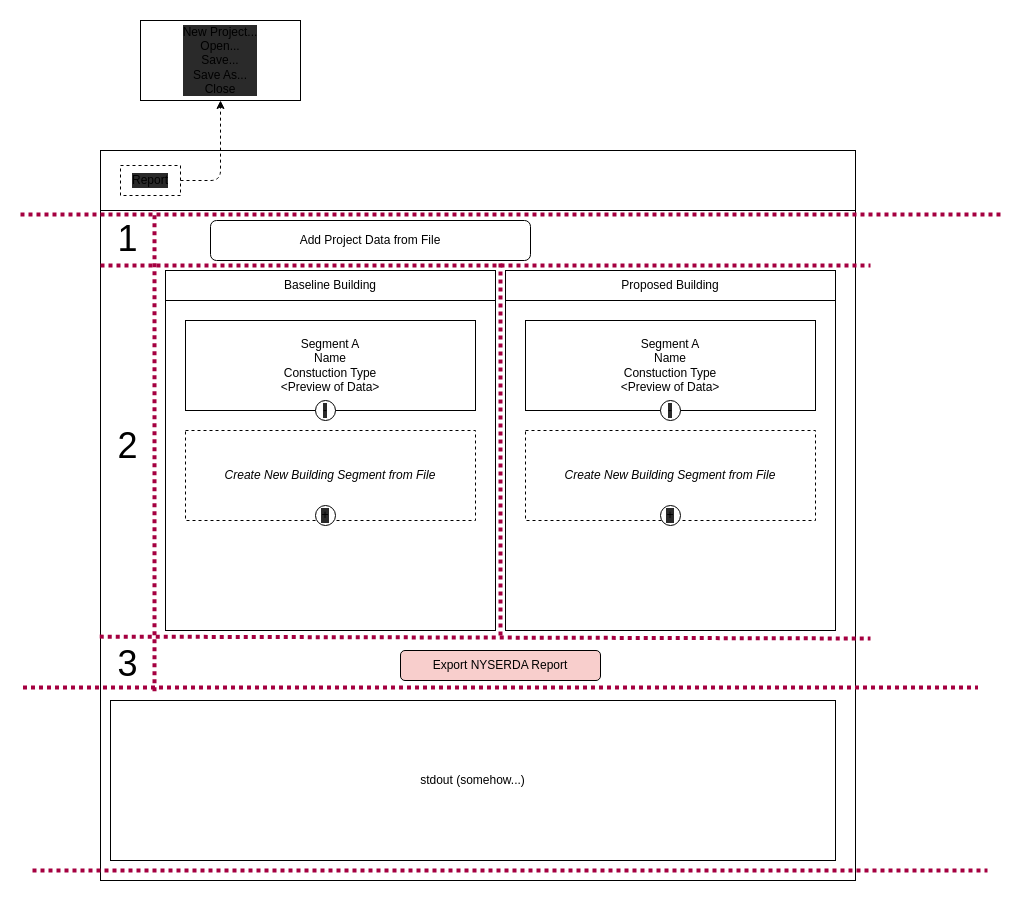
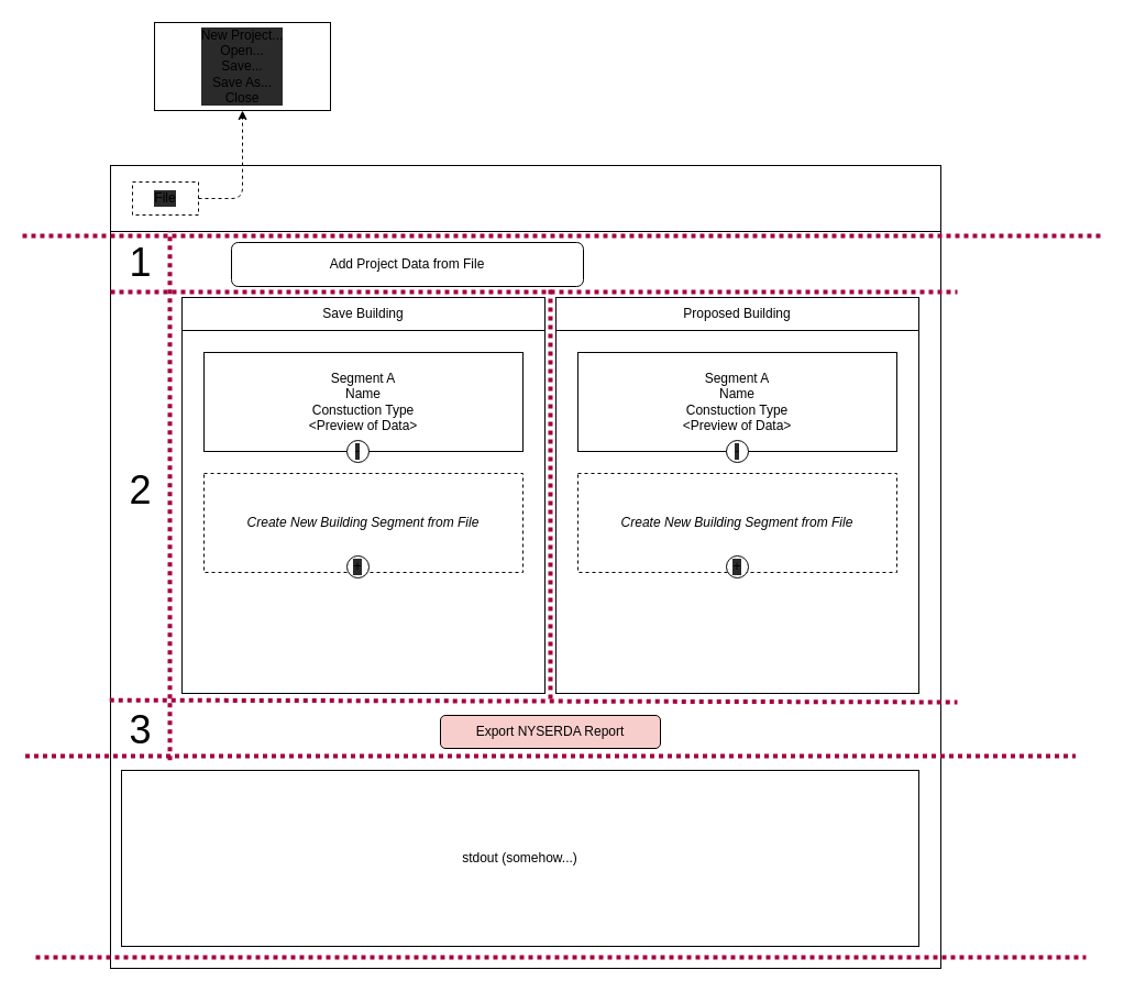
  <mxCell id="0" />
  <mxCell id="1" parent="0" />
  <mxCell id="2" value="" style="rounded=0;whiteSpace=wrap;html=1;" parent="1" vertex="1"><mxGeometry x="100" y="210" width="755" height="670" as="geometry" /></mxCell>
  <mxCell id="3" value="" style="rounded=0;whiteSpace=wrap;html=1;align=left;imageVerticalAlign=top;sketch=0;glass=0;verticalAlign=top;" parent="1" vertex="1"><mxGeometry x="165" y="300" width="330" height="330" as="geometry" /></mxCell>
  <mxCell id="4" value="stdout (somehow...)" style="rounded=0;whiteSpace=wrap;html=1;" parent="1" vertex="1"><mxGeometry x="110" y="700" width="725" height="160" as="geometry" /></mxCell>
  <mxCell id="5" value="Add Project Data from File" style="rounded=1;whiteSpace=wrap;html=1;align=center;" parent="1" vertex="1"><mxGeometry x="210" y="220" width="320" height="40" as="geometry" /></mxCell>
  <mxCell id="6" value="" style="rounded=0;whiteSpace=wrap;html=1;glass=0;labelBackgroundColor=#2a2a2a;sketch=0;fontColor=none;" parent="1" vertex="1"><mxGeometry x="100" y="150" width="755" height="60" as="geometry" /></mxCell>
  <mxCell id="7" style="edgeStyle=none;html=1;entryX=0.5;entryY=1;entryDx=0;entryDy=0;fontColor=none;dashed=1;" parent="1" source="8" target="12" edge="1"><mxGeometry relative="1" as="geometry"><Array as="points"><mxPoint x="220" y="180" /></Array></mxGeometry></mxCell>
- <mxCell id="8" value="Report" style="text;html=1;align=center;verticalAlign=middle;whiteSpace=wrap;rounded=0;glass=0;labelBackgroundColor=#2a2a2a;sketch=0;strokeColor=default;dashed=1;" parent="1" vertex="1"><mxGeometry x="120" y="165" width="60" height="30" as="geometry" /></mxCell>
+ <mxCell id="8" value="File" style="text;html=1;align=center;verticalAlign=middle;whiteSpace=wrap;rounded=0;glass=0;labelBackgroundColor=#2a2a2a;sketch=0;strokeColor=default;dashed=1;" parent="1" vertex="1"><mxGeometry x="120" y="165" width="60" height="30" as="geometry" /></mxCell>
  <mxCell id="9" value="" style="rounded=0;whiteSpace=wrap;html=1;align=left;imageVerticalAlign=top;sketch=0;glass=0;verticalAlign=top;" parent="1" vertex="1"><mxGeometry x="505" y="300" width="330" height="330" as="geometry" /></mxCell>
- <mxCell id="10" value="Baseline Building" style="rounded=0;whiteSpace=wrap;html=1;" parent="1" vertex="1"><mxGeometry x="165" y="270" width="330" height="30" as="geometry" /></mxCell>
+ <mxCell id="10" value="Save Building" style="rounded=0;whiteSpace=wrap;html=1;" parent="1" vertex="1"><mxGeometry x="165" y="270" width="330" height="30" as="geometry" /></mxCell>
  <mxCell id="11" value="Proposed Building" style="rounded=0;whiteSpace=wrap;html=1;" parent="1" vertex="1"><mxGeometry x="505" y="270" width="330" height="30" as="geometry" /></mxCell>
  <mxCell id="12" value="New Project...&lt;br&gt;Open...&lt;br&gt;Save...&lt;br&gt;Save As...&lt;br&gt;Close" style="text;html=1;align=center;verticalAlign=middle;whiteSpace=wrap;rounded=0;glass=0;labelBackgroundColor=#2a2a2a;sketch=0;strokeColor=default;" parent="1" vertex="1"><mxGeometry x="140" y="20" width="160" height="80" as="geometry" /></mxCell>
  <mxCell id="13" value="Segment A&lt;br&gt;Name&lt;br&gt;Constuction Type&lt;br&gt;&amp;lt;Preview of Data&amp;gt;" style="rounded=0;whiteSpace=wrap;html=1;" parent="1" vertex="1"><mxGeometry x="185" y="320" width="290" height="90" as="geometry" /></mxCell>
  <mxCell id="14" value="Segment A&lt;br&gt;Name&lt;br&gt;Constuction Type&lt;br&gt;&amp;lt;Preview of Data&amp;gt;" style="rounded=0;whiteSpace=wrap;html=1;" parent="1" vertex="1"><mxGeometry x="525" y="320" width="290" height="90" as="geometry" /></mxCell>
  <mxCell id="15" value="-" style="ellipse;whiteSpace=wrap;html=1;rounded=0;glass=0;labelBackgroundColor=#2a2a2a;sketch=0;strokeColor=default;" parent="1" vertex="1"><mxGeometry x="315" y="400" width="20" height="20" as="geometry" /></mxCell>
  <mxCell id="16" value="&lt;i&gt;Create New Building Segment from File&lt;/i&gt;" style="rounded=0;whiteSpace=wrap;html=1;dashed=1;" parent="1" vertex="1"><mxGeometry x="185" y="430" width="290" height="90" as="geometry" /></mxCell>
  <mxCell id="17" value="&lt;i&gt;Create New Building Segment from File&lt;/i&gt;" style="rounded=0;whiteSpace=wrap;html=1;dashed=1;" parent="1" vertex="1"><mxGeometry x="525" y="430" width="290" height="90" as="geometry" /></mxCell>
  <mxCell id="18" value="+" style="ellipse;whiteSpace=wrap;html=1;rounded=0;glass=0;labelBackgroundColor=#2a2a2a;sketch=0;strokeColor=default;" parent="1" vertex="1"><mxGeometry x="660" y="505" width="20" height="20" as="geometry" /></mxCell>
  <mxCell id="19" value="-" style="ellipse;whiteSpace=wrap;html=1;rounded=0;glass=0;labelBackgroundColor=#2a2a2a;sketch=0;strokeColor=default;" parent="1" vertex="1"><mxGeometry x="660" y="400" width="20" height="20" as="geometry" /></mxCell>
  <mxCell id="20" value="+" style="ellipse;whiteSpace=wrap;html=1;rounded=0;glass=0;labelBackgroundColor=#2a2a2a;sketch=0;strokeColor=default;" parent="1" vertex="1"><mxGeometry x="315" y="505" width="20" height="20" as="geometry" /></mxCell>
  <mxCell id="21" value="" style="endArrow=none;dashed=1;html=1;strokeWidth=4;fontColor=none;fillColor=#d80073;strokeColor=#A50040;dashPattern=1 1;exitX=-0.001;exitY=0.636;exitDx=0;exitDy=0;exitPerimeter=0;" parent="1" edge="1" source="2"><mxGeometry width="50" height="50" relative="1" as="geometry"><mxPoint x="10" y="638" as="sourcePoint" /><mxPoint x="870" y="638" as="targetPoint" /></mxGeometry></mxCell>
  <mxCell id="22" value="" style="endArrow=none;dashed=1;html=1;strokeWidth=4;fontColor=none;fillColor=#d80073;strokeColor=#A50040;dashPattern=1 1;" parent="1" edge="1"><mxGeometry width="50" height="50" relative="1" as="geometry"><mxPoint x="100" y="265" as="sourcePoint" /><mxPoint x="870" y="265" as="targetPoint" /></mxGeometry></mxCell>
  <mxCell id="23" value="" style="endArrow=none;dashed=1;html=1;strokeWidth=4;fontColor=none;fillColor=#d80073;strokeColor=#A50040;dashPattern=1 1;" parent="1" edge="1"><mxGeometry width="50" height="50" relative="1" as="geometry"><mxPoint x="500" y="635" as="sourcePoint" /><mxPoint x="500" y="260" as="targetPoint" /></mxGeometry></mxCell>
  <mxCell id="24" value="" style="endArrow=none;dashed=1;html=1;strokeWidth=4;fontColor=none;fillColor=#d80073;strokeColor=#A50040;dashPattern=1 1;" parent="1" edge="1"><mxGeometry width="50" height="50" relative="1" as="geometry"><mxPoint x="20" y="214" as="sourcePoint" /><mxPoint x="1000" y="214.09" as="targetPoint" /></mxGeometry></mxCell>
  <mxCell id="25" value="" style="endArrow=none;dashed=1;html=1;strokeWidth=4;fontColor=none;fillColor=#d80073;strokeColor=#A50040;dashPattern=1 1;" parent="1" edge="1"><mxGeometry width="50" height="50" relative="1" as="geometry"><mxPoint x="32" y="870" as="sourcePoint" /><mxPoint x="987" y="870" as="targetPoint" /></mxGeometry></mxCell>
  <mxCell id="26" value="Export NYSERDA Report" style="rounded=1;whiteSpace=wrap;html=1;align=center;fillColor=#f8cecc;" vertex="1" parent="1"><mxGeometry x="400" y="650" width="200" height="30" as="geometry" /></mxCell>
  <mxCell id="27" value="" style="endArrow=none;dashed=1;html=1;strokeWidth=4;fontColor=none;fillColor=#d80073;strokeColor=#A50040;dashPattern=1 1;" edge="1" parent="1"><mxGeometry width="50" height="50" relative="1" as="geometry"><mxPoint x="22.5" y="687" as="sourcePoint" /><mxPoint x="977.5" y="687" as="targetPoint" /></mxGeometry></mxCell>
  <mxCell id="28" value="" style="endArrow=none;dashed=1;html=1;strokeWidth=4;fontColor=none;fillColor=#d80073;strokeColor=#A50040;dashPattern=1 1;" edge="1" parent="1"><mxGeometry width="50" height="50" relative="1" as="geometry"><mxPoint x="154" y="690.833" as="sourcePoint" /><mxPoint x="154" y="210" as="targetPoint" /></mxGeometry></mxCell>
  <mxCell id="29" value="1" style="text;html=1;align=center;verticalAlign=middle;resizable=0;points=[];autosize=1;strokeColor=none;fillColor=none;fontSize=36;" vertex="1" parent="1"><mxGeometry x="107" y="213" width="40" height="50" as="geometry" /></mxCell>
  <mxCell id="30" value="2" style="text;html=1;align=center;verticalAlign=middle;resizable=0;points=[];autosize=1;strokeColor=none;fillColor=none;fontSize=36;" vertex="1" parent="1"><mxGeometry x="107" y="420" width="40" height="50" as="geometry" /></mxCell>
  <mxCell id="31" value="3" style="text;html=1;align=center;verticalAlign=middle;resizable=0;points=[];autosize=1;strokeColor=none;fillColor=none;fontSize=36;" vertex="1" parent="1"><mxGeometry x="107" y="638" width="40" height="50" as="geometry" /></mxCell>
